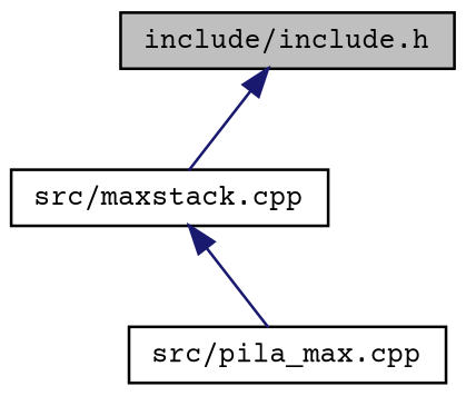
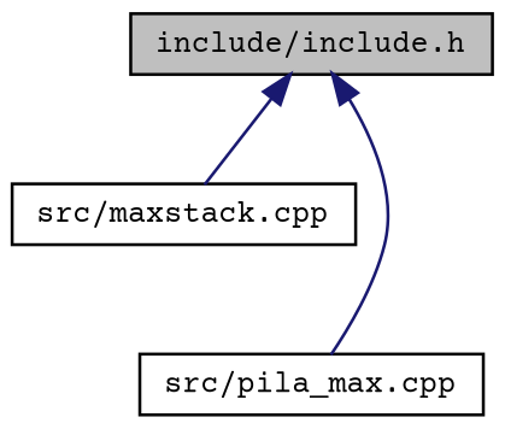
  digraph {
    fontname="Courier Prime"
    node [color=black fillcolor=white fontname="Courier Prime" fontsize=10 shape=record style=filled]
    edge [color=midnightblue dir=back fontname="Courier Prime" fontsize=10 labelfontname=Helvetica labelfontsize=10 style=solid]
    n1 [fillcolor=grey75 fontcolor=black height=0.2 label="include/include.h" width=0.4]
    n2 [height=0.2 label="src/maxstack.cpp" width=0.4]
    n3 [height=0.2 label="src/pila_max.cpp" width=0.4]
    n1 -> n2
-   n2 -> n3
+   n1 -> n3
  }
